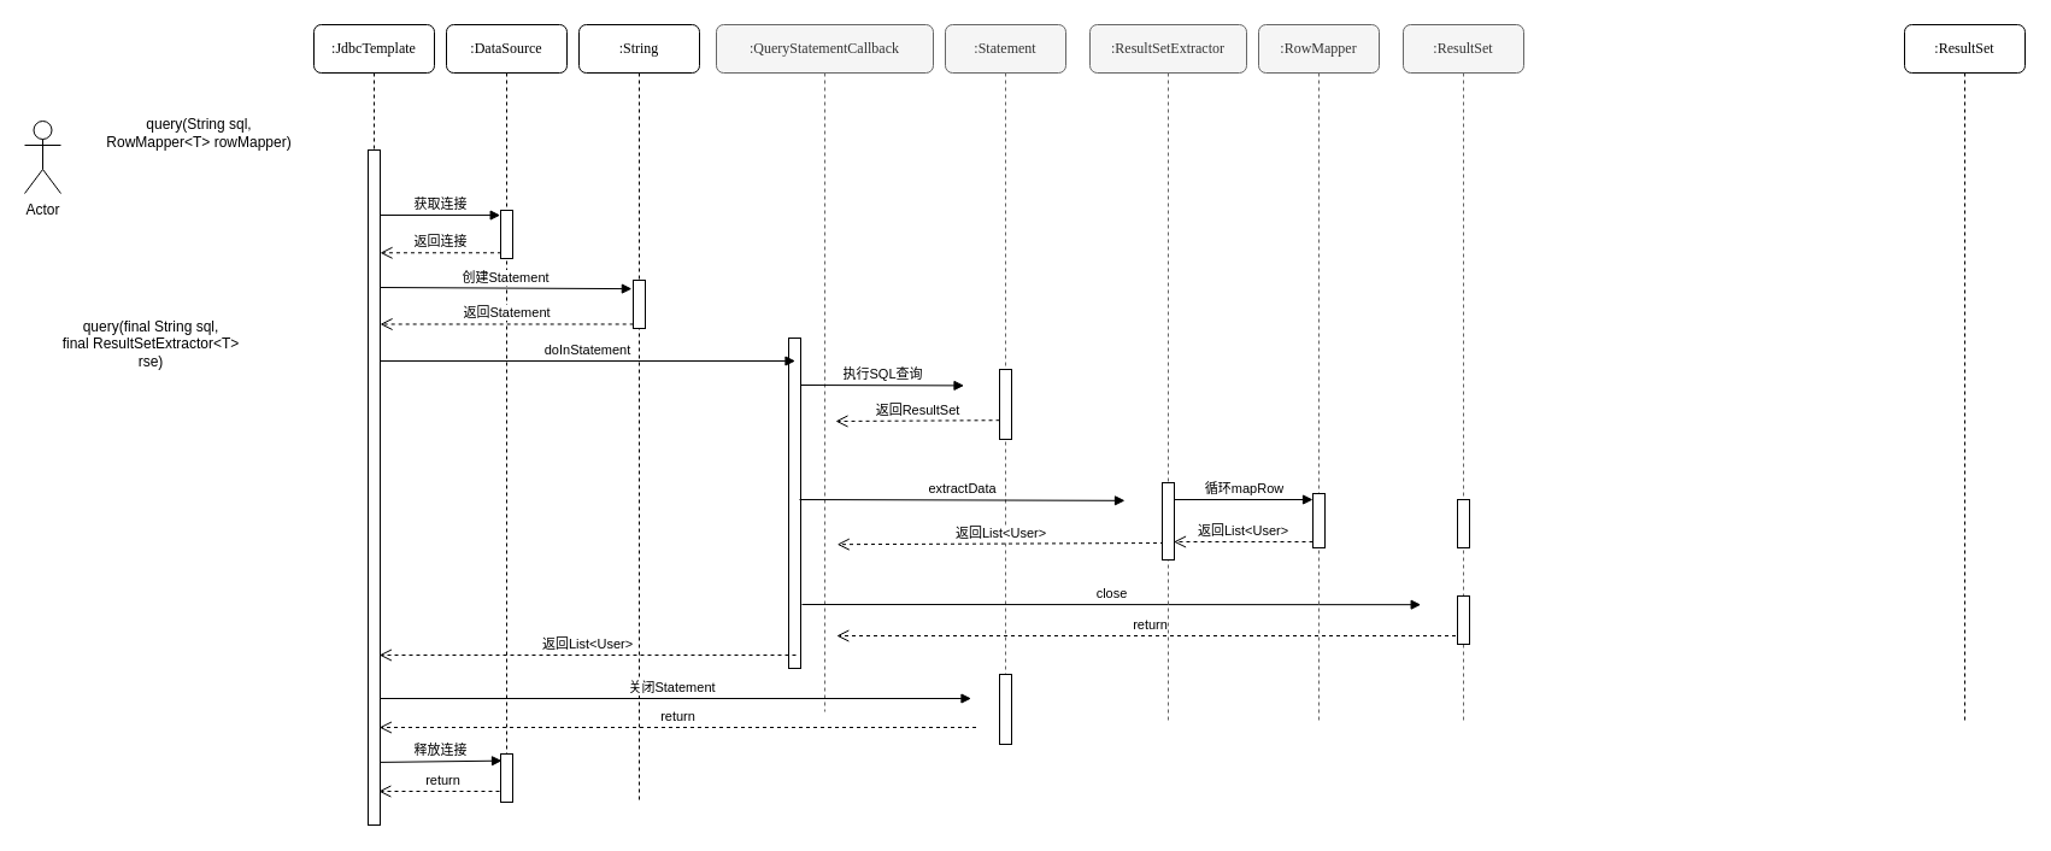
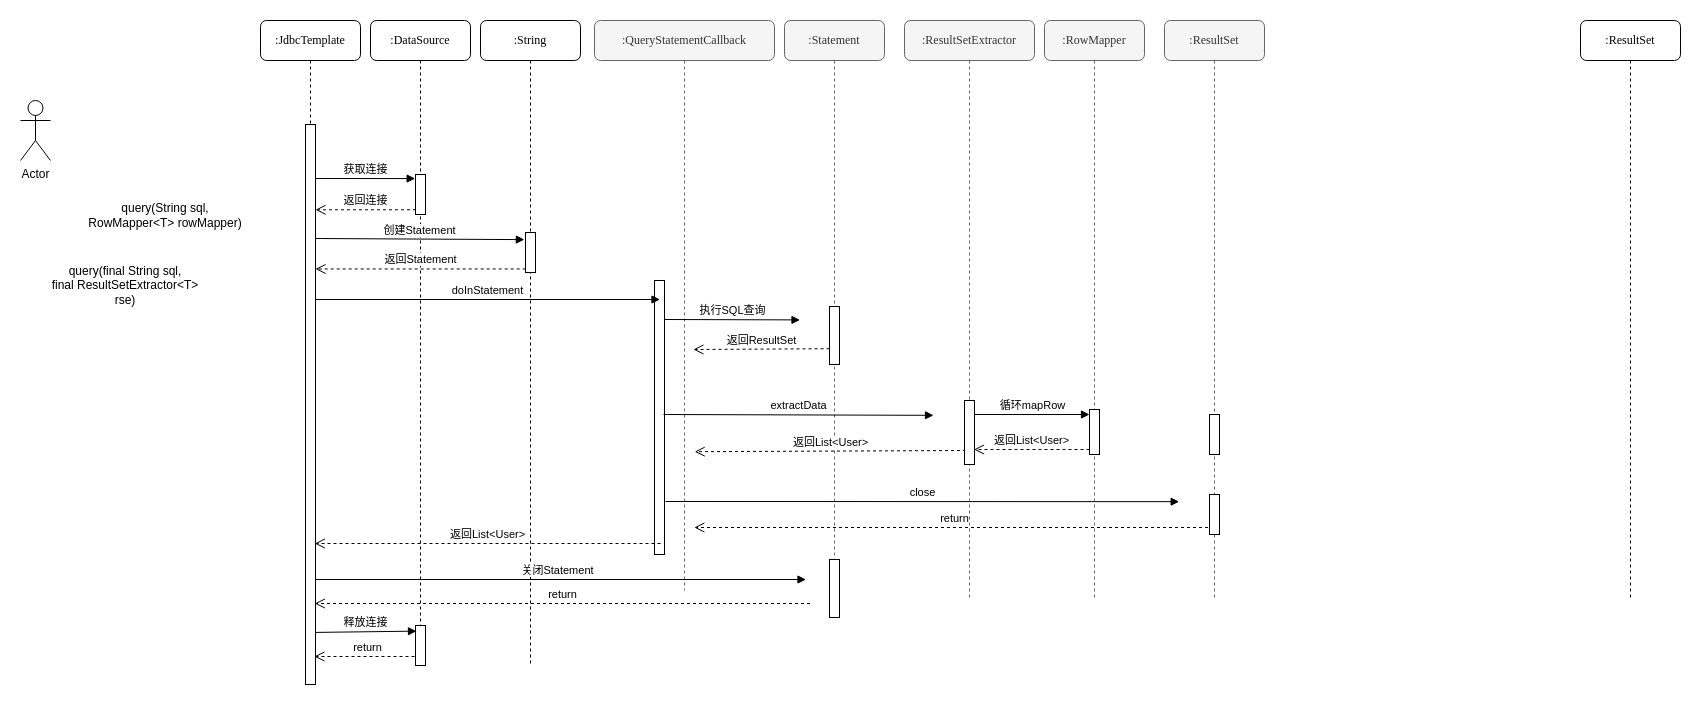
  <mxCell id="0" />
  <mxCell id="1" parent="0" />
  <mxCell id="2" value=":String" style="shape=umlLifeline;perimeter=lifelinePerimeter;whiteSpace=wrap;html=1;container=1;collapsible=0;recursiveResize=0;outlineConnect=0;rounded=1;shadow=0;comic=0;labelBackgroundColor=none;strokeWidth=1;fontFamily=Verdana;fontSize=12;align=center;" parent="1" vertex="1"><mxGeometry x="480" y="20" width="100" height="645" as="geometry" /></mxCell>
  <mxCell id="3" value="" style="html=1;points=[];perimeter=orthogonalPerimeter;rounded=0;shadow=0;comic=0;labelBackgroundColor=none;strokeWidth=1;fontFamily=Verdana;fontSize=12;align=center;" vertex="1" parent="2"><mxGeometry x="45" y="212" width="10" height="40" as="geometry" /></mxCell>
  <mxCell id="4" value="return" style="html=1;verticalAlign=bottom;endArrow=open;dashed=1;endSize=8;rounded=0;strokeColor=default;" edge="1" parent="2"><mxGeometry relative="1" as="geometry"><mxPoint x="329.5" y="583" as="sourcePoint" /><mxPoint x="-165.676" y="583" as="targetPoint" /></mxGeometry></mxCell>
  <mxCell id="5" value=":Statement" style="shape=umlLifeline;perimeter=lifelinePerimeter;whiteSpace=wrap;html=1;container=1;collapsible=0;recursiveResize=0;outlineConnect=0;rounded=1;shadow=0;comic=0;labelBackgroundColor=none;strokeWidth=1;fontFamily=Verdana;fontSize=12;align=center;fillColor=#f5f5f5;fontColor=#333333;strokeColor=#666666;" parent="1" vertex="1"><mxGeometry x="784" y="20" width="100" height="580" as="geometry" /></mxCell>
  <mxCell id="6" value="" style="html=1;points=[];perimeter=orthogonalPerimeter;rounded=0;shadow=0;comic=0;labelBackgroundColor=none;strokeWidth=1;fontFamily=Verdana;fontSize=12;align=center;" parent="5" vertex="1"><mxGeometry x="45" y="286" width="10" height="58" as="geometry" /></mxCell>
  <mxCell id="7" value="返回ResultSet" style="html=1;verticalAlign=bottom;endArrow=open;dashed=1;endSize=8;rounded=0;strokeColor=default;exitX=0.006;exitY=0.211;exitDx=0;exitDy=0;exitPerimeter=0;" edge="1" parent="5"><mxGeometry relative="1" as="geometry"><mxPoint x="45.06" y="328.2" as="sourcePoint" /><mxPoint x="-91.071" y="329" as="targetPoint" /></mxGeometry></mxCell>
  <mxCell id="8" value="返回List&amp;lt;User&amp;gt;" style="html=1;verticalAlign=bottom;endArrow=open;dashed=1;endSize=8;rounded=0;strokeColor=default;entryX=1.02;entryY=0.819;entryDx=0;entryDy=0;entryPerimeter=0;" edge="1" parent="5"><mxGeometry relative="1" as="geometry"><mxPoint x="181.5" y="430" as="sourcePoint" /><mxPoint x="-89.8" y="431.18" as="targetPoint" /></mxGeometry></mxCell>
  <mxCell id="9" value="return" style="html=1;verticalAlign=bottom;endArrow=open;dashed=1;endSize=8;rounded=0;strokeColor=default;" edge="1" parent="5"><mxGeometry relative="1" as="geometry"><mxPoint x="429.5" y="507" as="sourcePoint" /><mxPoint x="-90.19" y="507" as="targetPoint" /></mxGeometry></mxCell>
  <mxCell id="10" value="" style="html=1;points=[];perimeter=orthogonalPerimeter;rounded=0;shadow=0;comic=0;labelBackgroundColor=none;strokeWidth=1;fontFamily=Verdana;fontSize=12;align=center;" vertex="1" parent="5"><mxGeometry x="45" y="539" width="10" height="58" as="geometry" /></mxCell>
  <mxCell id="11" value=":QueryStatementCallback" style="shape=umlLifeline;perimeter=lifelinePerimeter;whiteSpace=wrap;html=1;container=1;collapsible=0;recursiveResize=0;outlineConnect=0;rounded=1;shadow=0;comic=0;labelBackgroundColor=none;strokeWidth=1;fontFamily=Verdana;fontSize=12;align=center;fillColor=#f5f5f5;fontColor=#333333;strokeColor=#666666;" parent="1" vertex="1"><mxGeometry x="594" y="20" width="180" height="570" as="geometry" /></mxCell>
  <mxCell id="12" value="" style="html=1;points=[];perimeter=orthogonalPerimeter;rounded=0;shadow=0;comic=0;labelBackgroundColor=none;strokeWidth=1;fontFamily=Verdana;fontSize=12;align=center;" vertex="1" parent="11"><mxGeometry x="60" y="260" width="10" height="274" as="geometry" /></mxCell>
  <mxCell id="13" value="extractData" style="html=1;verticalAlign=bottom;endArrow=block;rounded=0;entryX=0;entryY=0.448;entryDx=0;entryDy=0;entryPerimeter=0;" edge="1" parent="11"><mxGeometry width="80" relative="1" as="geometry"><mxPoint x="69" y="394" as="sourcePoint" /><mxPoint x="339" y="394.84" as="targetPoint" /></mxGeometry></mxCell>
  <mxCell id="14" value="执行SQL查询" style="html=1;verticalAlign=bottom;endArrow=block;rounded=0;strokeColor=default;entryX=0.052;entryY=0.067;entryDx=0;entryDy=0;entryPerimeter=0;" edge="1" parent="11"><mxGeometry width="80" relative="1" as="geometry"><mxPoint x="70" y="299" as="sourcePoint" /><mxPoint x="205.52" y="299.4" as="targetPoint" /></mxGeometry></mxCell>
  <mxCell id="15" value="close" style="html=1;verticalAlign=bottom;endArrow=block;rounded=0;strokeColor=default;entryX=-0.133;entryY=0.579;entryDx=0;entryDy=0;entryPerimeter=0;" edge="1" parent="11"><mxGeometry width="80" relative="1" as="geometry"><mxPoint x="71" y="481" as="sourcePoint" /><mxPoint x="584.67" y="481.16" as="targetPoint" /></mxGeometry></mxCell>
  <mxCell id="16" value=":ResultSet" style="shape=umlLifeline;perimeter=lifelinePerimeter;whiteSpace=wrap;html=1;container=1;collapsible=0;recursiveResize=0;outlineConnect=0;rounded=1;shadow=0;comic=0;labelBackgroundColor=none;strokeWidth=1;fontFamily=Verdana;fontSize=12;align=center;" parent="1" vertex="1"><mxGeometry x="1580" y="20" width="100" height="580" as="geometry" /></mxCell>
  <mxCell id="17" value=":ResultSetExtractor" style="shape=umlLifeline;perimeter=lifelinePerimeter;whiteSpace=wrap;html=1;container=1;collapsible=0;recursiveResize=0;outlineConnect=0;rounded=1;shadow=0;comic=0;labelBackgroundColor=none;strokeWidth=1;fontFamily=Verdana;fontSize=12;align=center;fillColor=#f5f5f5;fontColor=#333333;strokeColor=#666666;" parent="1" vertex="1"><mxGeometry x="904" y="20" width="130" height="580" as="geometry" /></mxCell>
  <mxCell id="18" value="" style="html=1;points=[];perimeter=orthogonalPerimeter;" vertex="1" parent="17"><mxGeometry x="60" y="380" width="10" height="64" as="geometry" /></mxCell>
  <mxCell id="19" value="循环mapRow" style="html=1;verticalAlign=bottom;endArrow=block;rounded=0;" edge="1" parent="17"><mxGeometry width="80" relative="1" as="geometry"><mxPoint x="70" y="394" as="sourcePoint" /><mxPoint x="185" y="394" as="targetPoint" /></mxGeometry></mxCell>
  <mxCell id="20" value="返回List&amp;lt;User&amp;gt;" style="html=1;verticalAlign=bottom;endArrow=open;dashed=1;endSize=8;rounded=0;strokeColor=default;" edge="1" parent="17"><mxGeometry relative="1" as="geometry"><mxPoint x="185" y="429" as="sourcePoint" /><mxPoint x="69.5" y="429" as="targetPoint" /></mxGeometry></mxCell>
  <mxCell id="21" value=":RowMapper" style="shape=umlLifeline;perimeter=lifelinePerimeter;whiteSpace=wrap;html=1;container=1;collapsible=0;recursiveResize=0;outlineConnect=0;rounded=1;shadow=0;comic=0;labelBackgroundColor=none;strokeWidth=1;fontFamily=Verdana;fontSize=12;align=center;fillColor=#f5f5f5;fontColor=#333333;strokeColor=#666666;" parent="1" vertex="1"><mxGeometry x="1044" y="20" width="100" height="580" as="geometry" /></mxCell>
  <mxCell id="22" value="" style="html=1;points=[];perimeter=orthogonalPerimeter;" vertex="1" parent="21"><mxGeometry x="45" y="389" width="10" height="45" as="geometry" /></mxCell>
  <mxCell id="23" value=":DataSource" style="shape=umlLifeline;perimeter=lifelinePerimeter;whiteSpace=wrap;html=1;container=1;collapsible=0;recursiveResize=0;outlineConnect=0;rounded=1;shadow=0;comic=0;labelBackgroundColor=none;strokeWidth=1;fontFamily=Verdana;fontSize=12;align=center;" parent="1" vertex="1"><mxGeometry x="370" y="20" width="100" height="645" as="geometry" /></mxCell>
  <mxCell id="24" value="" style="html=1;points=[];perimeter=orthogonalPerimeter;rounded=0;shadow=0;comic=0;labelBackgroundColor=none;strokeWidth=1;fontFamily=Verdana;fontSize=12;align=center;" parent="23" vertex="1"><mxGeometry x="45" y="154" width="10" height="40" as="geometry" /></mxCell>
  <mxCell id="25" value="关闭Statement" style="html=1;verticalAlign=bottom;endArrow=block;rounded=0;strokeColor=default;" edge="1" parent="23"><mxGeometry width="80" relative="1" as="geometry"><mxPoint x="-60.929" y="559" as="sourcePoint" /><mxPoint x="435.5" y="559" as="targetPoint" /></mxGeometry></mxCell>
  <mxCell id="26" value="return" style="html=1;verticalAlign=bottom;endArrow=open;dashed=1;endSize=8;rounded=0;strokeColor=default;" edge="1" parent="23"><mxGeometry relative="1" as="geometry"><mxPoint x="50" y="636" as="sourcePoint" /><mxPoint x="-56.19" y="636" as="targetPoint" /></mxGeometry></mxCell>
  <mxCell id="27" value="返回List&amp;lt;User&amp;gt;" style="html=1;verticalAlign=bottom;endArrow=open;dashed=1;endSize=8;rounded=0;strokeColor=default;" edge="1" parent="23"><mxGeometry relative="1" as="geometry"><mxPoint x="290" y="523" as="sourcePoint" /><mxPoint x="-55.676" y="523" as="targetPoint" /></mxGeometry></mxCell>
  <mxCell id="28" value="" style="html=1;points=[];perimeter=orthogonalPerimeter;rounded=0;shadow=0;comic=0;labelBackgroundColor=none;strokeWidth=1;fontFamily=Verdana;fontSize=12;align=center;" vertex="1" parent="23"><mxGeometry x="45" y="605" width="10" height="40" as="geometry" /></mxCell>
  <mxCell id="29" value=":JdbcTemplate" style="shape=umlLifeline;perimeter=lifelinePerimeter;whiteSpace=wrap;html=1;container=1;collapsible=0;recursiveResize=0;outlineConnect=0;rounded=1;shadow=0;comic=0;labelBackgroundColor=none;strokeWidth=1;fontFamily=Verdana;fontSize=12;align=center;" vertex="1" parent="1"><mxGeometry x="260" y="20" width="100" height="645" as="geometry" /></mxCell>
  <mxCell id="30" value="" style="html=1;points=[];perimeter=orthogonalPerimeter;rounded=0;shadow=0;comic=0;labelBackgroundColor=none;strokeWidth=1;fontFamily=Verdana;fontSize=12;align=center;" vertex="1" parent="29"><mxGeometry x="45" y="104" width="10" height="560" as="geometry" /></mxCell>
  <mxCell id="31" value="获取连接" style="html=1;verticalAlign=bottom;endArrow=block;rounded=0;entryX=-0.033;entryY=0.102;entryDx=0;entryDy=0;entryPerimeter=0;" edge="1" parent="29" target="24"><mxGeometry width="80" relative="1" as="geometry"><mxPoint x="55" y="158" as="sourcePoint" /><mxPoint x="165" y="158" as="targetPoint" /></mxGeometry></mxCell>
  <mxCell id="32" value="doInStatement" style="html=1;verticalAlign=bottom;endArrow=block;rounded=0;strokeColor=default;" edge="1" parent="29"><mxGeometry width="80" relative="1" as="geometry"><mxPoint x="55" y="279" as="sourcePoint" /><mxPoint x="399.5" y="279" as="targetPoint" /></mxGeometry></mxCell>
  <mxCell id="33" value="释放连接" style="html=1;verticalAlign=bottom;endArrow=block;rounded=0;strokeColor=default;entryX=0.5;entryY=0.141;entryDx=0;entryDy=0;entryPerimeter=0;exitX=1.007;exitY=0.907;exitDx=0;exitDy=0;exitPerimeter=0;" edge="1" parent="29" source="30"><mxGeometry width="80" relative="1" as="geometry"><mxPoint x="60" y="611" as="sourcePoint" /><mxPoint x="156" y="610.64" as="targetPoint" /></mxGeometry></mxCell>
  <mxCell id="34" value="Actor" style="shape=umlActor;verticalLabelPosition=bottom;verticalAlign=top;html=1;" vertex="1" parent="1"><mxGeometry x="20" y="100" width="30" height="60" as="geometry" /></mxCell>
- <mxCell id="35" value="query(String sql, RowMapper&amp;lt;T&amp;gt; rowMapper)" style="text;html=1;strokeColor=none;fillColor=none;align=center;verticalAlign=middle;whiteSpace=wrap;rounded=0;" vertex="1" parent="1"><mxGeometry x="80" y="95" width="170" height="30" as="geometry" /></mxCell>
+ <mxCell id="35" value="query(String sql, RowMapper&amp;lt;T&amp;gt; rowMapper)" style="text;html=1;strokeColor=none;fillColor=none;align=center;verticalAlign=middle;whiteSpace=wrap;rounded=0;" vertex="1" parent="1"><mxGeometry x="80" y="200" width="170" height="30" as="geometry" /></mxCell>
  <mxCell id="36" value="query(final String sql, &lt;br&gt;final ResultSetExtractor&amp;lt;T&amp;gt; rse)" style="text;html=1;strokeColor=none;fillColor=none;align=center;verticalAlign=middle;whiteSpace=wrap;rounded=0;" vertex="1" parent="1"><mxGeometry x="50" y="265" width="150" height="40" as="geometry" /></mxCell>
  <mxCell id="37" value="返回连接" style="html=1;verticalAlign=bottom;endArrow=open;dashed=1;endSize=8;rounded=0;strokeColor=default;exitX=0.047;exitY=0.882;exitDx=0;exitDy=0;exitPerimeter=0;" edge="1" parent="1" source="24" target="30"><mxGeometry relative="1" as="geometry"><mxPoint x="420" y="209" as="sourcePoint" /><mxPoint x="320" y="209" as="targetPoint" /></mxGeometry></mxCell>
  <mxCell id="38" value="创建Statement" style="html=1;verticalAlign=bottom;endArrow=block;rounded=0;strokeColor=default;exitX=1.033;exitY=0.424;exitDx=0;exitDy=0;exitPerimeter=0;entryX=-0.113;entryY=0.178;entryDx=0;entryDy=0;entryPerimeter=0;" edge="1" parent="1" target="3"><mxGeometry width="80" relative="1" as="geometry"><mxPoint x="315.33" y="238" as="sourcePoint" /><mxPoint x="520" y="238" as="targetPoint" /></mxGeometry></mxCell>
  <mxCell id="39" value="返回Statement" style="html=1;verticalAlign=bottom;endArrow=open;dashed=1;endSize=8;rounded=0;strokeColor=default;exitX=0.02;exitY=0.912;exitDx=0;exitDy=0;exitPerimeter=0;" edge="1" parent="1" source="3" target="30"><mxGeometry relative="1" as="geometry"><mxPoint x="520" y="269" as="sourcePoint" /><mxPoint x="320" y="269" as="targetPoint" /></mxGeometry></mxCell>
  <mxCell id="40" value=":ResultSet" style="shape=umlLifeline;perimeter=lifelinePerimeter;whiteSpace=wrap;html=1;container=1;collapsible=0;recursiveResize=0;outlineConnect=0;rounded=1;shadow=0;comic=0;labelBackgroundColor=none;strokeWidth=1;fontFamily=Verdana;fontSize=12;align=center;fillColor=#f5f5f5;fontColor=#333333;strokeColor=#666666;" vertex="1" parent="1"><mxGeometry x="1164" y="20" width="100" height="580" as="geometry" /></mxCell>
  <mxCell id="41" value="" style="html=1;points=[];perimeter=orthogonalPerimeter;" vertex="1" parent="40"><mxGeometry x="45" y="394" width="10" height="40" as="geometry" /></mxCell>
  <mxCell id="42" value="" style="html=1;points=[];perimeter=orthogonalPerimeter;" vertex="1" parent="40"><mxGeometry x="45" y="474" width="10" height="40" as="geometry" /></mxCell>
